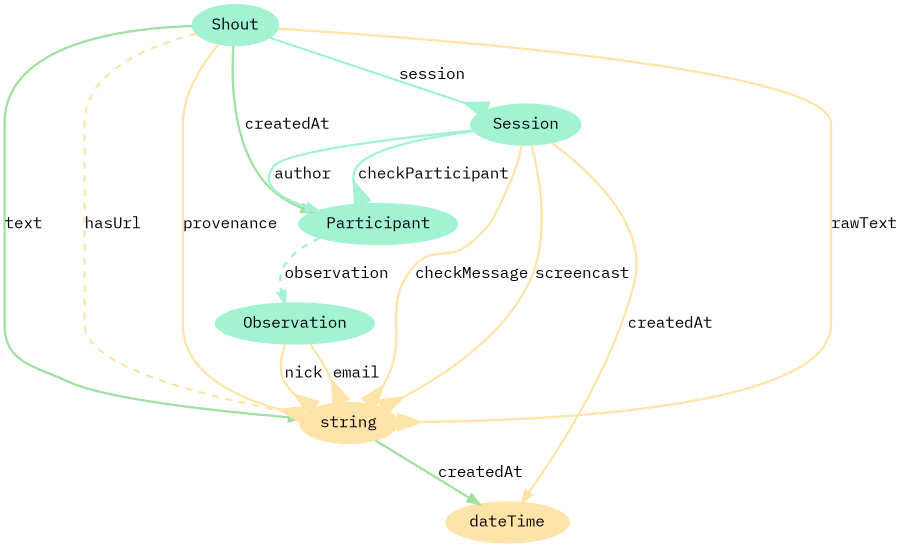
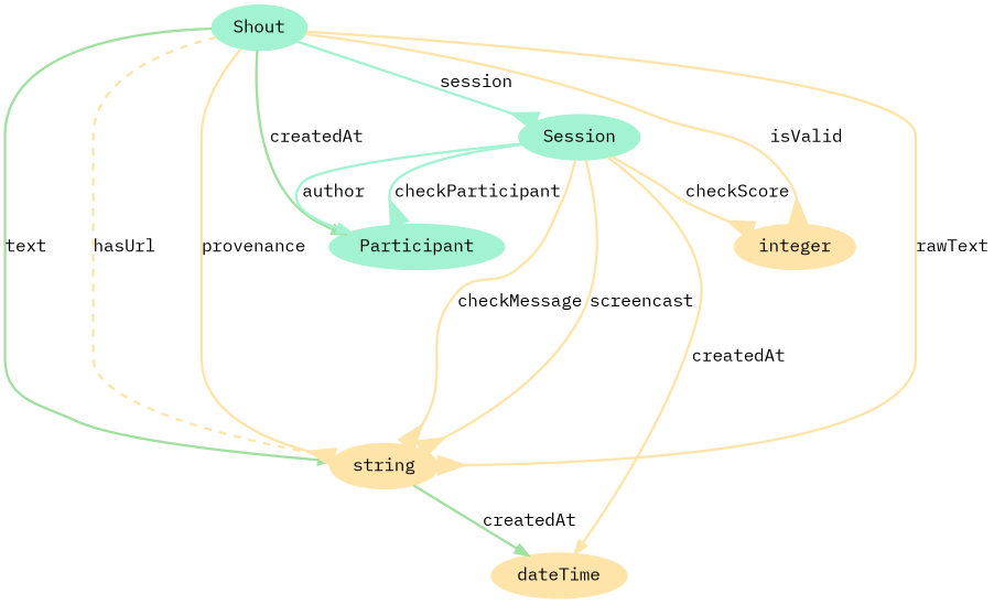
  digraph {
    fontname="IBM Plex Mono"
    node [color="#A2F3D1" fontname="IBM Plex Mono" style=filled]
    edge [color="#FFE4AA" fontname="IBM Plex Mono" penwidth=2 arrowhead=inv arrowsize=2.0]
    n1 [color="#FFE4AA" label=string]
    Shout
+   n3 [color="#FFE4AA" label=integer]
    n4 [label=Participant]
    n5 [label=Session]
    n6 [color="#FFE4AA" label=dateTime]
-   Observation
    n1 -> n6 [color="#A0E0A0" label=createdAt arrowhead="" arrowsize=""]
    Shout -> n1 [label=rawText]
    Shout -> n1 [color="#A0E0A0" label=text arrowhead="" arrowsize=""]
    Shout -> n1 [label=hasUrl style=dashed arrowhead="" arrowsize=""]
    Shout -> n1 [label=provenance]
+   Shout -> n3 [label=isValid]
    Shout -> n4 [color="#A0E0A0" label=createdAt arrowhead="" arrowsize=""]
    Shout -> n5 [color="#A2F3D1" label=session]
-   n4 -> Observation [color="#A2F3D1" label=observation style=dashed arrowhead="" arrowsize=""]
    n5 -> n1 [label=checkMessage]
    n5 -> n1 [label=screencast]
+   n5 -> n3 [label=checkScore]
    n5 -> n4 [color="#A2F3D1" label=author arrowhead="" arrowsize=""]
    n5 -> n4 [color="#A2F3D1" label=checkParticipant]
    n5 -> n6 [label=createdAt arrowhead="" arrowsize=""]
-   Observation -> n1 [label=nick]
-   Observation -> n1 [label=email]
  }
